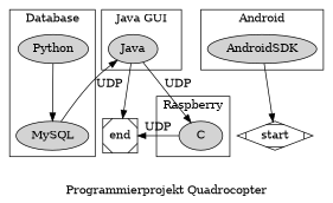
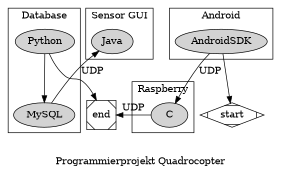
  digraph {
    label="Programmierprojekt Quadrocopter"
    node [style=filled]
    Python
    MySQL
    C
    Java
    AndroidSDK
    end [shape=Msquare style=""]
    start [shape=Mdiamond style=""]
    subgraph cluster_1 {
      label=Database
      Python
      MySQL
    }
    subgraph cluster_2 {
      label=Raspberry
      C
    }
    subgraph cluster_3 {
-     label="Java GUI"
+     label="Sensor GUI"
      Java
    }
    subgraph cluster_4 {
      label=Android
      AndroidSDK
    }
    Python -> MySQL
    C -> end [constraint=false label=UDP]
    Java -> MySQL [dir=back label=UDP]
-   Java -> end
-   Java -> C [label=UDP]
+   Python -> end
+   AndroidSDK -> C [label=UDP]
    AndroidSDK -> start
  }
